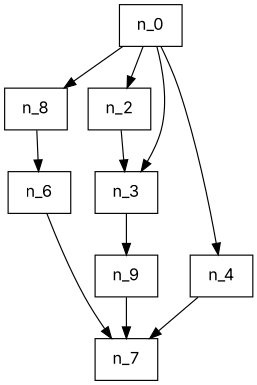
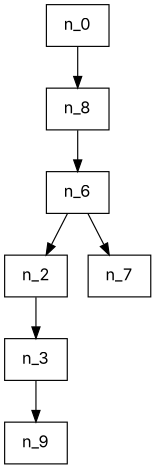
  strict digraph {
    cpathlen=130
    deadline=130
    fontname=Inter
    period=124
    workload=205
    node [factor=0.470393 fontname=Inter marked=0 object=1 shape=rectangle threads=1 visited=0 wcet=32 wcetone=32]
    edge [fontname=Inter]
    n_0 [distance=32 height=0.5 texlbl="${d:32, n_0 = \langle o_1, c_1:32, c(1):32, F:0.47 \rangle}$" width=0.75]
    n2 [distance=58 factor=0.193343 height=0.5 label=n_8 object=2 texlbl="${d:58, n_1 = \langle o_2, c_1:26, c(1):26, F:0.19 \rangle}$" wcet=26 wcetone=26 width=0.75]
    n_2 [distance=64 height=0.5 texlbl="${d:64, n_2 = \langle o_1, c_1:32, c(1):32, F:0.47 \rangle}$" width=0.75]
    n_3 [distance=81 factor=0.333014 height=0.5 object=0 texlbl="${d:81, n_3 = \langle o_0, c_1:17, c(1):17, F:0.33 \rangle}$" wcet=17 wcetone=17 width=0.75]
-   n_4 [distance=49 factor=0.333014 height=0.5 object=0 texlbl="${d:49, n_4 = \langle o_0, c_1:17, c(1):17, F:0.33 \rangle}$" wcet=17 wcetone=17 width=0.75]
    n_6 [distance=90 height=0.5 texlbl="${d:90, n_6 = \langle o_1, c_1:32, c(1):32, F:0.47 \rangle}$" width=0.75]
    n7 [distance=98 factor=0.333014 height=0.5 label=n_9 object=0 texlbl="${d:98, n_5 = \langle o_0, c_1:17, c(1):17, F:0.33 \rangle}$" wcet=17 wcetone=17 width=0.75]
    n_7 [distance=130 height=0.5 texlbl="${d:130, n_7 = \langle o_1, c_1:32, c(1):32, F:0.47 \rangle}$" width=0.75]
    n_0 -> n2
-   n_0 -> n_2
-   n_0 -> n_3
-   n_0 -> n_4
+   n_6 -> n_2
    n2 -> n_6
    n_2 -> n_3
    n_3 -> n7
-   n_4 -> n_7
    n_6 -> n_7
-   n7 -> n_7
  }
